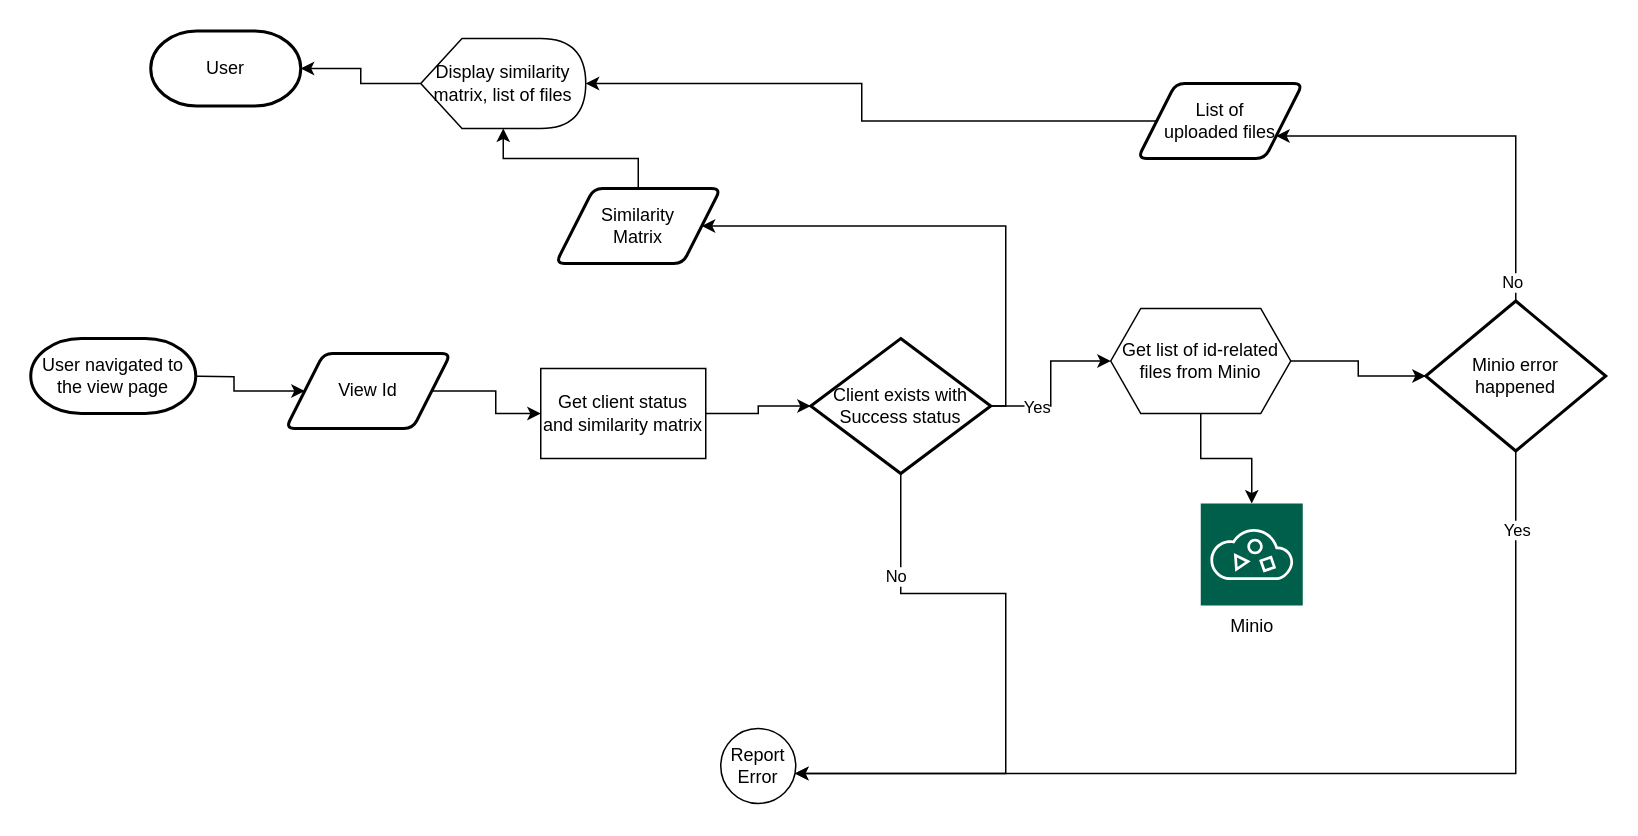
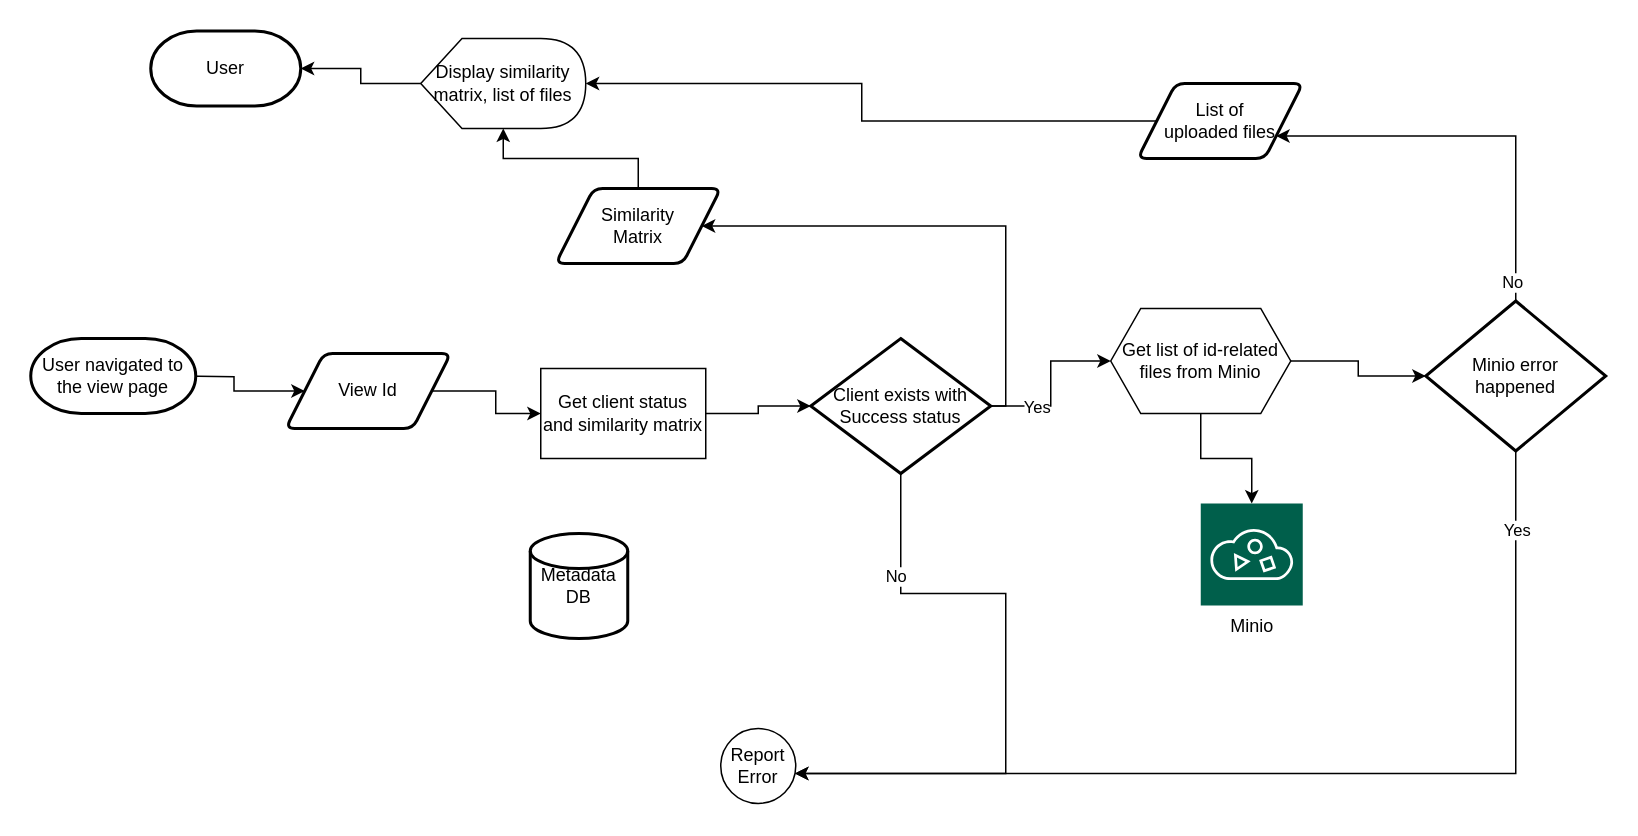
  <mxCell id="0" />
  <mxCell id="1" parent="0" />
  <mxCell id="2" style="edgeStyle=orthogonalEdgeStyle;rounded=0;orthogonalLoop=1;jettySize=auto;html=1;" parent="1" target="5" edge="1"><mxGeometry relative="1" as="geometry"><mxPoint x="120" y="250" as="sourcePoint" /></mxGeometry></mxCell>
  <mxCell id="3" value="User navigated to the view page" style="strokeWidth=2;html=1;shape=mxgraph.flowchart.terminator;whiteSpace=wrap;" parent="1" vertex="1"><mxGeometry x="20" y="225" width="110" height="50" as="geometry" /></mxCell>
  <mxCell id="4" style="edgeStyle=orthogonalEdgeStyle;rounded=0;orthogonalLoop=1;jettySize=auto;html=1;" parent="1" source="5" target="13" edge="1"><mxGeometry relative="1" as="geometry" /></mxCell>
  <mxCell id="5" value="View Id" style="shape=parallelogram;html=1;strokeWidth=2;perimeter=parallelogramPerimeter;whiteSpace=wrap;rounded=1;arcSize=12;size=0.23;" parent="1" vertex="1"><mxGeometry x="190" y="235" width="110" height="50" as="geometry" /></mxCell>
  <mxCell id="6" style="edgeStyle=orthogonalEdgeStyle;rounded=0;orthogonalLoop=1;jettySize=auto;html=1;" parent="1" source="11" target="31" edge="1"><mxGeometry relative="1" as="geometry"><mxPoint x="540" y="515.059" as="targetPoint" /><Array as="points"><mxPoint x="600" y="395" /><mxPoint x="670" y="395" /><mxPoint x="670" y="515" /><mxPoint x="525" y="515" /></Array></mxGeometry></mxCell>
  <mxCell id="7" value="No" style="edgeLabel;html=1;align=center;verticalAlign=middle;resizable=0;points=[];" parent="6" vertex="1" connectable="0"><mxGeometry x="-0.712" y="-2" relative="1" as="geometry"><mxPoint x="-2" y="9" as="offset" /></mxGeometry></mxCell>
  <mxCell id="8" style="edgeStyle=orthogonalEdgeStyle;rounded=0;orthogonalLoop=1;jettySize=auto;html=1;" parent="1" source="11" target="18" edge="1"><mxGeometry relative="1" as="geometry" /></mxCell>
  <mxCell id="9" value="Yes" style="edgeLabel;html=1;align=center;verticalAlign=middle;resizable=0;points=[];" parent="8" vertex="1" connectable="0"><mxGeometry x="-0.451" relative="1" as="geometry"><mxPoint as="offset" /></mxGeometry></mxCell>
  <mxCell id="10" style="edgeStyle=orthogonalEdgeStyle;rounded=0;orthogonalLoop=1;jettySize=auto;html=1;" parent="1" source="11" target="25" edge="1"><mxGeometry relative="1" as="geometry"><Array as="points"><mxPoint x="670" y="270" /><mxPoint x="670" y="150" /></Array></mxGeometry></mxCell>
  <mxCell id="11" value="Client exists with Success status" style="strokeWidth=2;html=1;shape=mxgraph.flowchart.decision;whiteSpace=wrap;" parent="1" vertex="1"><mxGeometry x="540" y="225" width="120" height="90" as="geometry" /></mxCell>
  <mxCell id="12" style="edgeStyle=orthogonalEdgeStyle;rounded=0;orthogonalLoop=1;jettySize=auto;html=1;" parent="1" source="13" target="11" edge="1"><mxGeometry relative="1" as="geometry" /></mxCell>
  <mxCell id="13" value="Get client status and similarity matrix" style="rounded=0;whiteSpace=wrap;html=1;" parent="1" vertex="1"><mxGeometry x="360" y="245" width="110" height="60" as="geometry" /></mxCell>
+ <mxCell id="14" value="Metadata&lt;br&gt;DB" style="strokeWidth=2;html=1;shape=mxgraph.flowchart.database;whiteSpace=wrap;" parent="1" vertex="1"><mxGeometry x="353" y="355" width="65" height="70" as="geometry" /></mxCell>
  <mxCell id="15" value="Minio" style="pointerEvents=1;shadow=0;dashed=0;html=1;strokeColor=none;fillColor=#005F4B;labelPosition=center;verticalLabelPosition=bottom;verticalAlign=top;align=center;outlineConnect=0;shape=mxgraph.veeam2.object_storage;" parent="1" vertex="1"><mxGeometry x="800" y="335" width="68" height="68" as="geometry" /></mxCell>
  <mxCell id="16" style="edgeStyle=orthogonalEdgeStyle;rounded=0;orthogonalLoop=1;jettySize=auto;html=1;" parent="1" source="18" target="15" edge="1"><mxGeometry relative="1" as="geometry" /></mxCell>
  <mxCell id="17" style="edgeStyle=orthogonalEdgeStyle;rounded=0;orthogonalLoop=1;jettySize=auto;html=1;" parent="1" source="18" target="23" edge="1"><mxGeometry relative="1" as="geometry" /></mxCell>
  <mxCell id="18" value="Get list of id-related files from Minio" style="shape=hexagon;perimeter=hexagonPerimeter2;whiteSpace=wrap;html=1;fixedSize=1;" parent="1" vertex="1"><mxGeometry x="740" y="205" width="120" height="70" as="geometry" /></mxCell>
  <mxCell id="19" style="edgeStyle=orthogonalEdgeStyle;rounded=0;orthogonalLoop=1;jettySize=auto;html=1;" parent="1" source="23" target="31" edge="1"><mxGeometry relative="1" as="geometry"><Array as="points"><mxPoint x="1010" y="515" /></Array><mxPoint x="540" y="515.059" as="targetPoint" /></mxGeometry></mxCell>
  <mxCell id="20" value="Yes" style="edgeLabel;html=1;align=center;verticalAlign=middle;resizable=0;points=[];" parent="19" vertex="1" connectable="0"><mxGeometry x="-0.85" relative="1" as="geometry"><mxPoint as="offset" /></mxGeometry></mxCell>
  <mxCell id="21" style="edgeStyle=orthogonalEdgeStyle;rounded=0;orthogonalLoop=1;jettySize=auto;html=1;" parent="1" source="23" target="29" edge="1"><mxGeometry relative="1" as="geometry"><mxPoint x="540" y="75" as="targetPoint" /><Array as="points"><mxPoint x="1010" y="90" /></Array></mxGeometry></mxCell>
  <mxCell id="22" value="No" style="edgeLabel;html=1;align=center;verticalAlign=middle;resizable=0;points=[];" parent="21" vertex="1" connectable="0"><mxGeometry x="-0.9" y="3" relative="1" as="geometry"><mxPoint as="offset" /></mxGeometry></mxCell>
  <mxCell id="23" value="Minio error&lt;br&gt;happened" style="strokeWidth=2;html=1;shape=mxgraph.flowchart.decision;whiteSpace=wrap;" parent="1" vertex="1"><mxGeometry x="950" y="200" width="120" height="100" as="geometry" /></mxCell>
  <mxCell id="24" style="edgeStyle=orthogonalEdgeStyle;rounded=0;orthogonalLoop=1;jettySize=auto;html=1;" parent="1" source="25" target="27" edge="1"><mxGeometry relative="1" as="geometry" /></mxCell>
  <mxCell id="25" value="Similarity&lt;br&gt;Matrix" style="shape=parallelogram;html=1;strokeWidth=2;perimeter=parallelogramPerimeter;whiteSpace=wrap;rounded=1;arcSize=12;size=0.23;" parent="1" vertex="1"><mxGeometry x="370" y="125" width="110" height="50" as="geometry" /></mxCell>
  <mxCell id="26" style="edgeStyle=orthogonalEdgeStyle;rounded=0;orthogonalLoop=1;jettySize=auto;html=1;" parent="1" source="27" target="30" edge="1"><mxGeometry relative="1" as="geometry" /></mxCell>
  <mxCell id="27" value="Display similarity matrix, list of files" style="shape=display;whiteSpace=wrap;html=1;" parent="1" vertex="1"><mxGeometry x="280" y="25" width="110" height="60" as="geometry" /></mxCell>
  <mxCell id="28" style="edgeStyle=orthogonalEdgeStyle;rounded=0;orthogonalLoop=1;jettySize=auto;html=1;" parent="1" source="29" target="27" edge="1"><mxGeometry relative="1" as="geometry" /></mxCell>
  <mxCell id="29" value="List of&lt;br&gt;uploaded files" style="shape=parallelogram;html=1;strokeWidth=2;perimeter=parallelogramPerimeter;whiteSpace=wrap;rounded=1;arcSize=12;size=0.23;" parent="1" vertex="1"><mxGeometry x="758" y="55" width="110" height="50" as="geometry" /></mxCell>
  <mxCell id="30" value="User" style="strokeWidth=2;html=1;shape=mxgraph.flowchart.terminator;whiteSpace=wrap;" parent="1" vertex="1"><mxGeometry x="100" y="20" width="100" height="50" as="geometry" /></mxCell>
  <mxCell id="31" value="Report Error" style="ellipse;whiteSpace=wrap;html=1;aspect=fixed;" parent="1" vertex="1"><mxGeometry x="480" y="485" width="50" height="50" as="geometry" /></mxCell>
